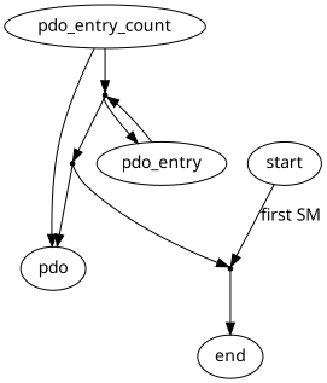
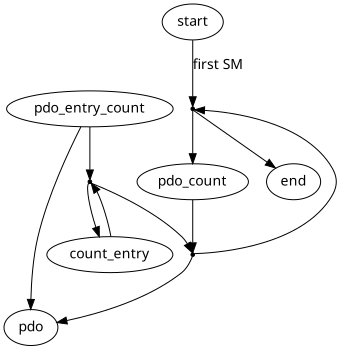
  digraph {
    fontname="Noto Sans"
    node [fontname="Noto Sans"]
    edge [fontname="Noto Sans"]
    next_sync [shape=point]
+   pdo_count
    end
    next_pdo [shape=point]
    pdo
    next_pdo_entry [shape=point]
-   pdo_entry
+   pdo_entry [label=count_entry]
    start
    pdo_entry_count
+   next_sync -> pdo_count [weight=5]
    next_sync -> end
+   pdo_count -> next_pdo [weight=5]
    next_pdo -> next_sync
    next_pdo -> pdo [weight=5]
    next_pdo_entry -> next_pdo
    next_pdo_entry -> pdo_entry [weight=5]
    pdo_entry -> next_pdo_entry
    start -> next_sync [label="first SM"]
    pdo_entry_count -> pdo [weight=5]
    pdo_entry_count -> next_pdo_entry [weight=10]
  }
